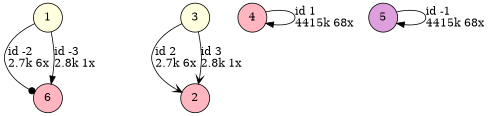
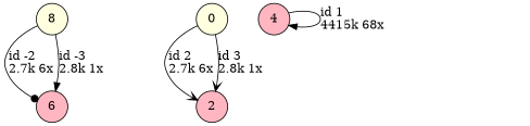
  digraph {
    nodesep=0.5
    node [fillcolor=lightpink shape=circle style=filled]
    edge [arrowhead=normal color=black]
    n1 [height=0.3 label=6]
-   1 [fillcolor=lightyellow height=0.3]
+   1 [fillcolor=lightyellow height=0.3 label=8]
    2 [height=0.3]
-   3 [fillcolor=lightyellow height=0.3]
+   3 [fillcolor=lightyellow height=0.3 label=0]
    4 [height=0.3]
-   5 [fillcolor=plum height=0.3]
    1 -> n1 [arrowhead=dot label="id -2\l2.7k 6x"]
    1 -> n1 [label="id -3\l2.8k 1x"]
    3 -> 2 [arrowhead=vee label="id 2\l2.7k 6x"]
    3 -> 2 [arrowhead=vee label="id 3\l2.8k 1x"]
    4 -> 4 [label="id 1\l4415k 68x"]
-   5 -> 5 [label="id -1\l4415k 68x"]
  }
